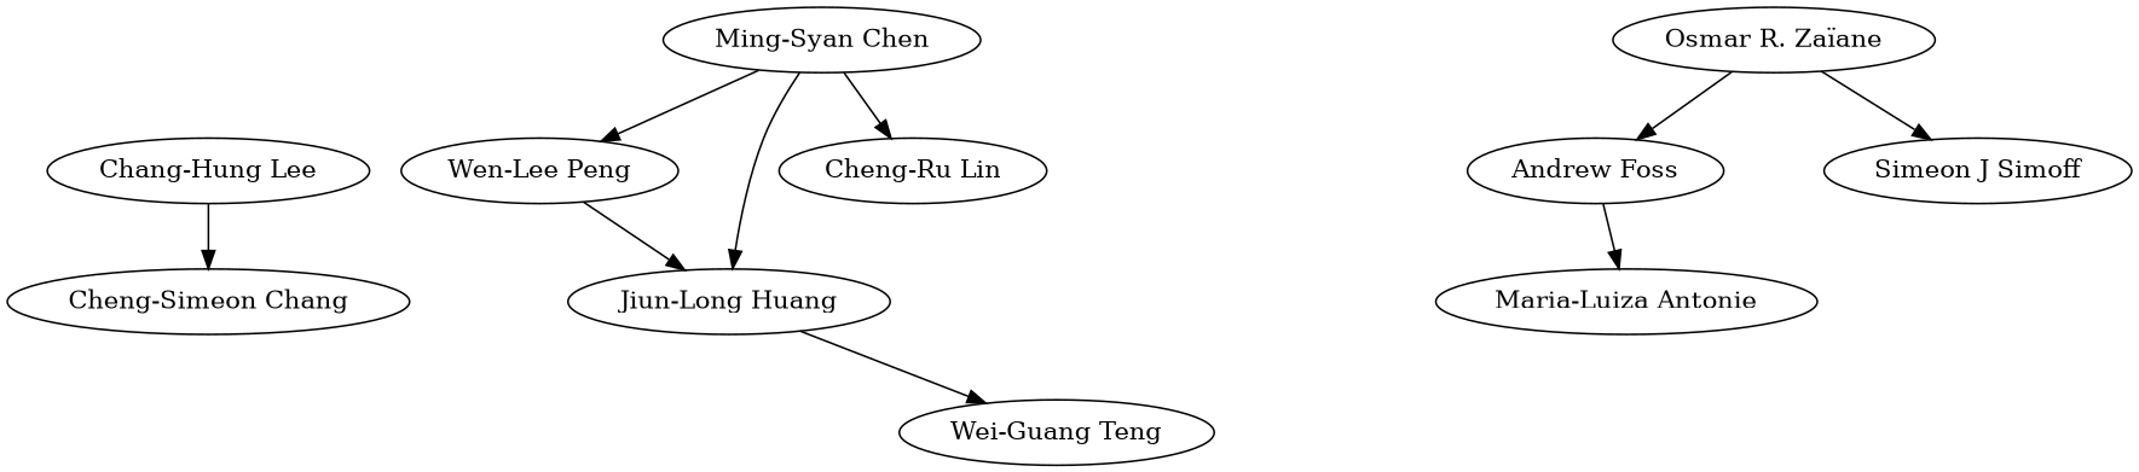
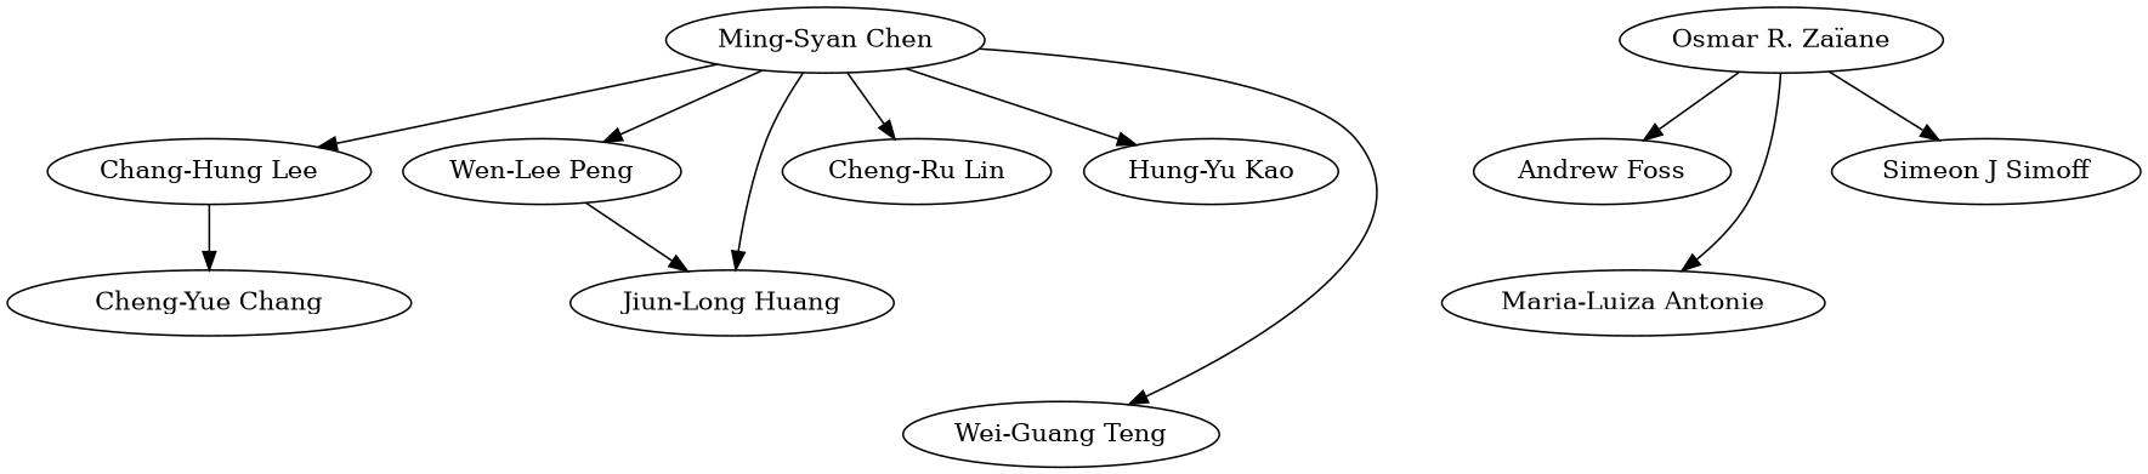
  strict digraph {
    "Ming-Syan Chen"
    "Chang-Hung Lee"
    n3 [label="Wen-Lee Peng"]
    "Jiun-Long Huang"
    "Cheng-Ru Lin"
+   "Hung-Yu Kao"
    "Wei-Guang Teng"
-   "Cheng-Yue Chang" [label="Cheng-Simeon Chang"]
+   "Cheng-Yue Chang"
    "Osmar R. Zaïane"
    "Andrew Foss"
    "Maria-Luiza Antonie"
    "Simeon J Simoff"
+   "Ming-Syan Chen" -> "Chang-Hung Lee"
    "Ming-Syan Chen" -> n3
    "Ming-Syan Chen" -> "Jiun-Long Huang"
    "Ming-Syan Chen" -> "Cheng-Ru Lin"
-   "Jiun-Long Huang" -> "Wei-Guang Teng"
+   "Ming-Syan Chen" -> "Hung-Yu Kao"
+   "Ming-Syan Chen" -> "Wei-Guang Teng"
    "Chang-Hung Lee" -> "Cheng-Yue Chang"
    n3 -> "Jiun-Long Huang"
    "Osmar R. Zaïane" -> "Andrew Foss"
-   "Andrew Foss" -> "Maria-Luiza Antonie"
+   "Osmar R. Zaïane" -> "Maria-Luiza Antonie"
    "Osmar R. Zaïane" -> "Simeon J Simoff"
  }
